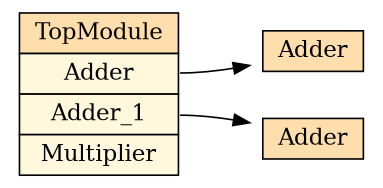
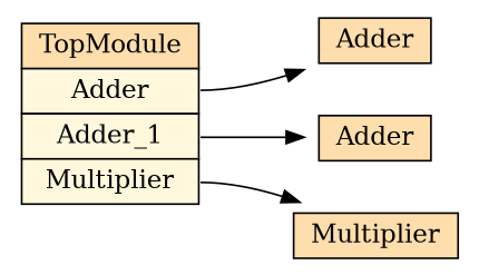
  digraph {
    rankdir=LR
    node [shape=plaintext]
    n1 [label=<  <TABLE BORDER="0" CELLBORDER="1" CELLSPACING="0" CELLPADDING="4" >          <TR >     <TD BGCOLOR="#FFDEAD" > TopModule </TD>   </TR>            <TR>     <TD PORT="module_2" BGCOLOR="#FFF8DC" >Adder</TD>   </TR>            <TR>     <TD PORT="module_3" BGCOLOR="#FFF8DC" >Adder_1</TD>   </TR>            <TR>     <TD PORT="module_4" BGCOLOR="#FFF8DC" >Multiplier</TD>   </TR>          </TABLE>>]
    n2 [label=<  <TABLE BORDER="0" CELLBORDER="1" CELLSPACING="0" CELLPADDING="4" >          <TR >     <TD BGCOLOR="#FFDEAD" > Adder </TD>   </TR>          </TABLE>>]
    n3 [label=<  <TABLE BORDER="0" CELLBORDER="1" CELLSPACING="0" CELLPADDING="4" >          <TR >     <TD BGCOLOR="#FFDEAD" > Adder </TD>   </TR>          </TABLE>>]
+   n4 [label=<  <TABLE BORDER="0" CELLBORDER="1" CELLSPACING="0" CELLPADDING="4" >          <TR >     <TD BGCOLOR="#FFDEAD" > Multiplier </TD>   </TR>          </TABLE>>]
    n1 -> n2 [tailport=module_2]
    n1 -> n3 [tailport=module_3]
+   n1 -> n4 [tailport=module_4]
  }
